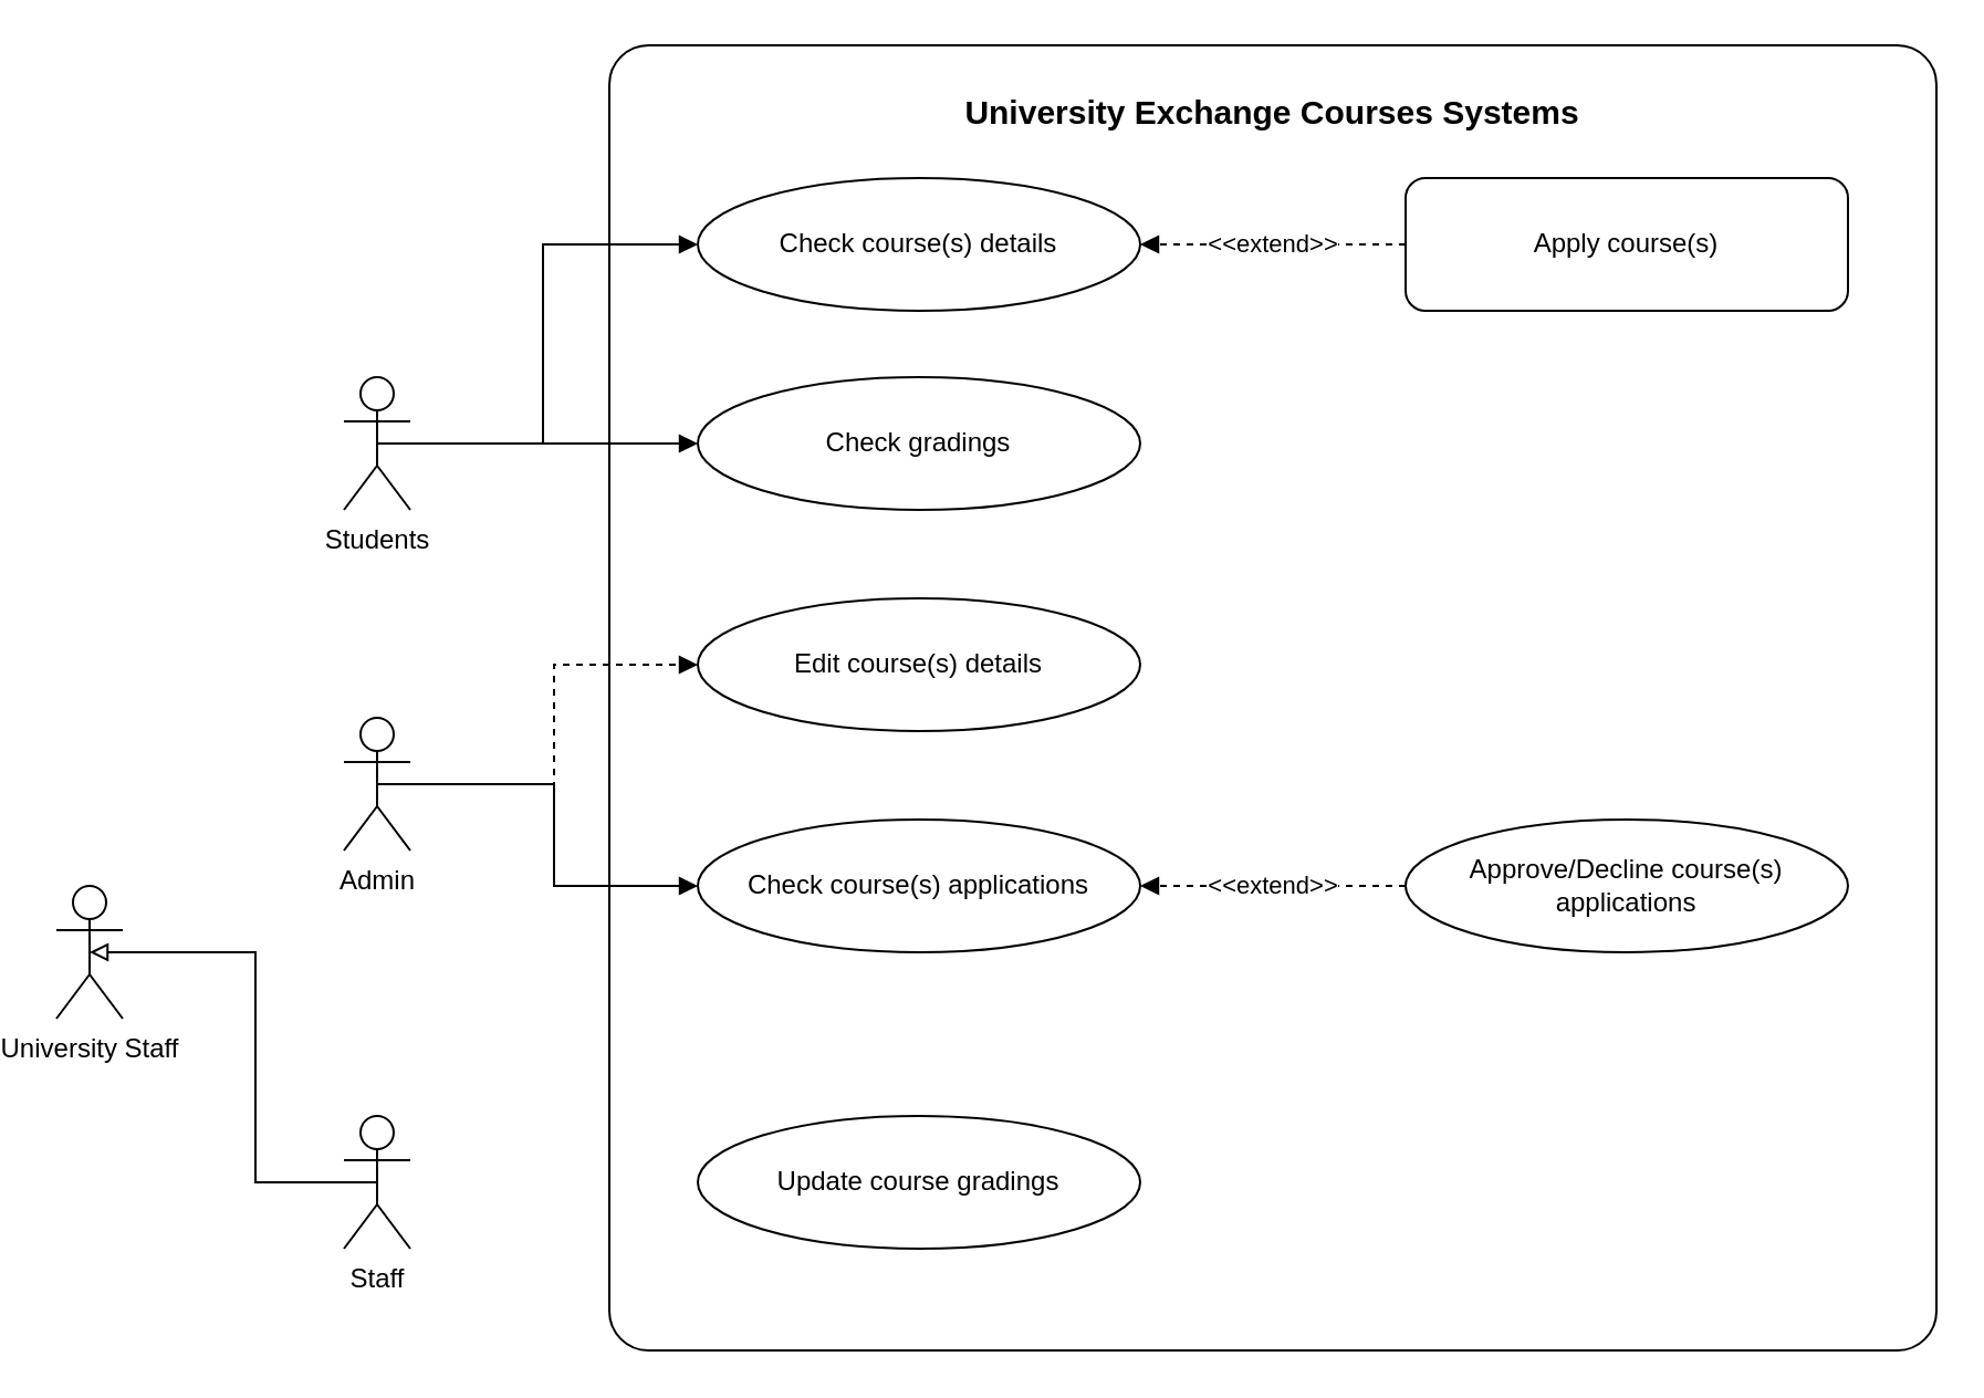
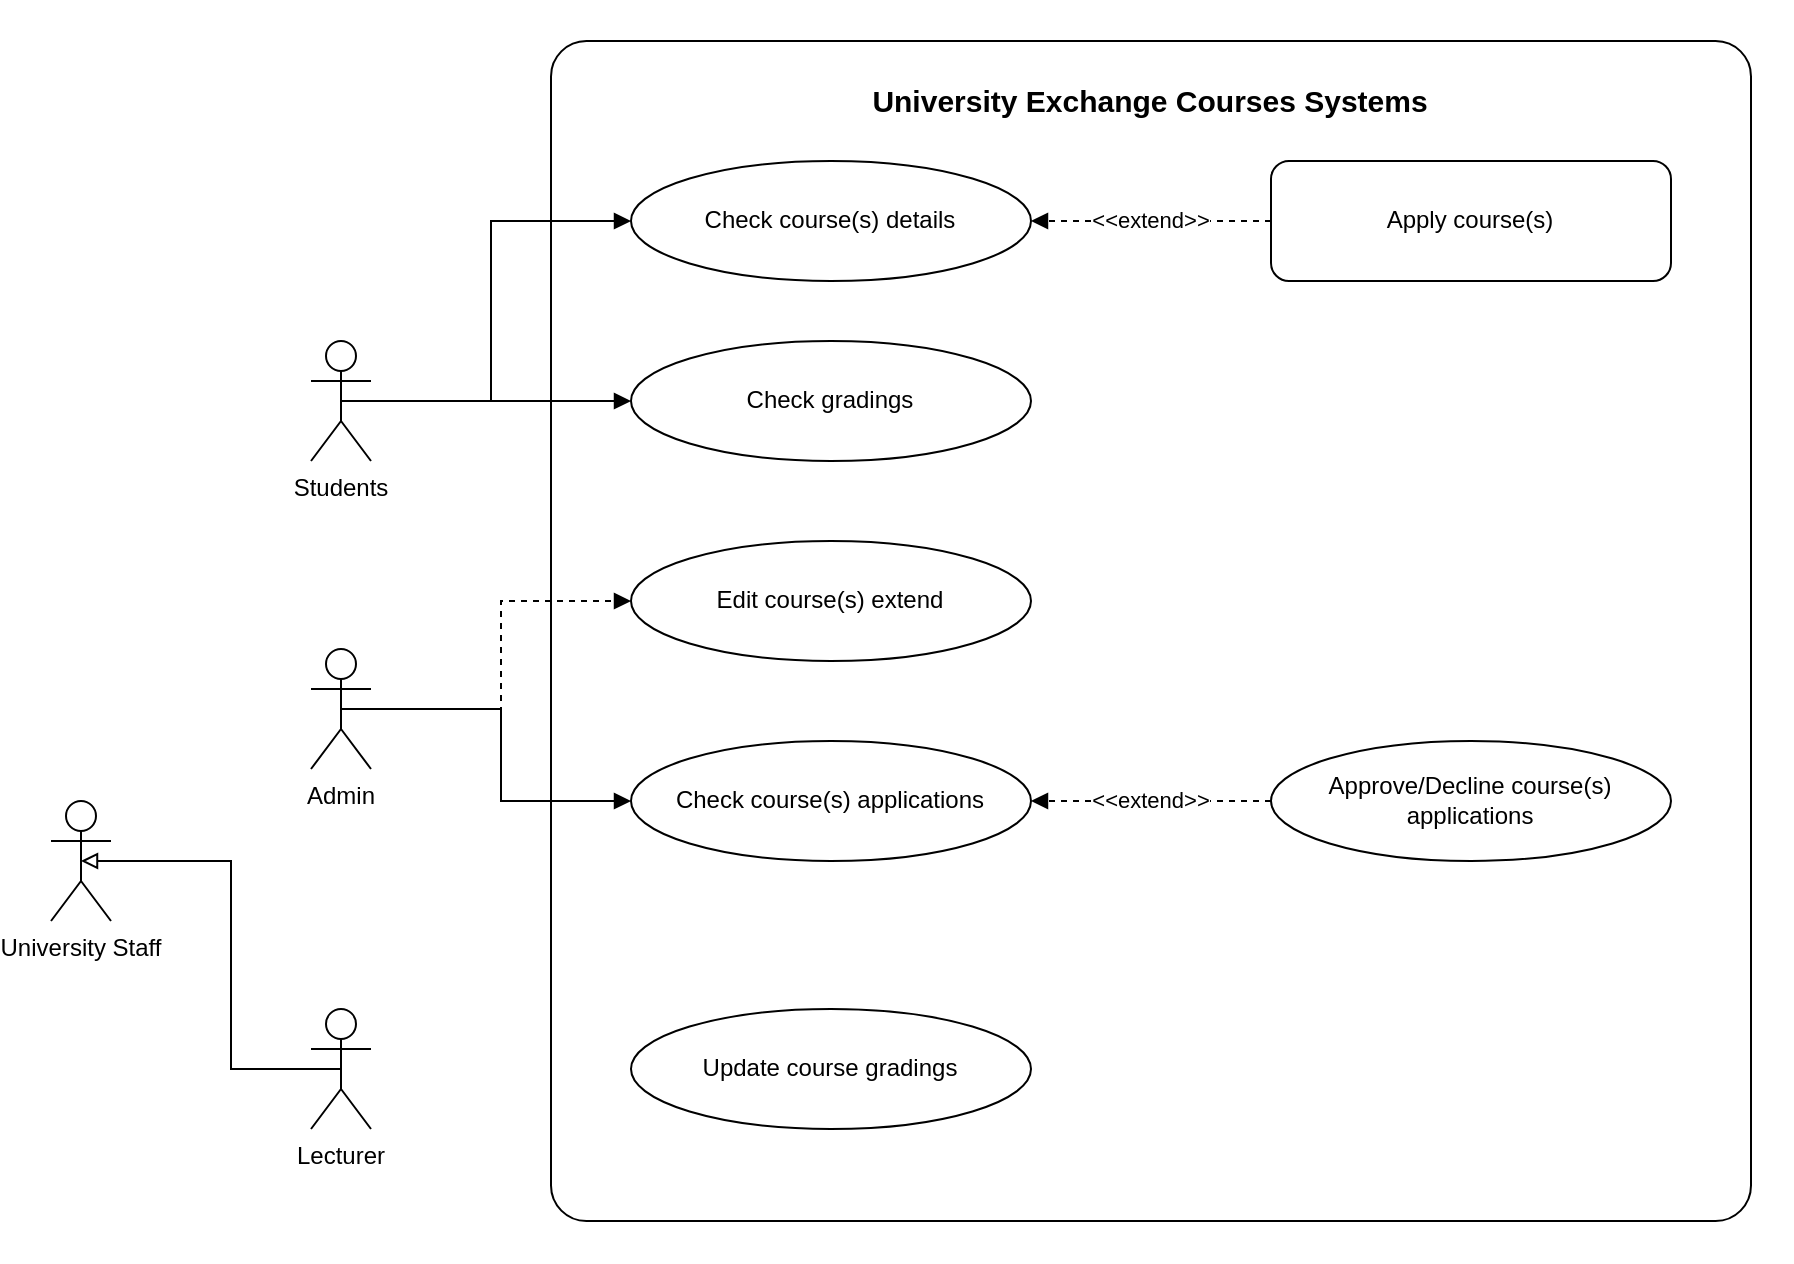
  <mxCell id="0" />
  <mxCell id="1" parent="0" />
  <mxCell id="2" value="" style="rounded=1;whiteSpace=wrap;html=1;arcSize=3;" vertex="1" parent="1"><mxGeometry x="270" y="20" width="600" height="590" as="geometry" /></mxCell>
  <mxCell id="3" value="Students" style="shape=umlActor;verticalLabelPosition=bottom;verticalAlign=top;html=1;outlineConnect=0;" vertex="1" parent="1"><mxGeometry x="150" y="170" width="30" height="60" as="geometry" /></mxCell>
  <mxCell id="4" style="edgeStyle=orthogonalEdgeStyle;rounded=0;orthogonalLoop=1;jettySize=auto;html=1;exitX=0.5;exitY=0.5;exitDx=0;exitDy=0;exitPerimeter=0;entryX=0;entryY=0.5;entryDx=0;entryDy=0;startArrow=none;startFill=0;endArrow=block;endFill=1;dashed=1;" edge="1" parent="1" source="6" target="17"><mxGeometry relative="1" as="geometry" /></mxCell>
  <mxCell id="5" style="edgeStyle=orthogonalEdgeStyle;rounded=0;orthogonalLoop=1;jettySize=auto;html=1;exitX=0.5;exitY=0.5;exitDx=0;exitDy=0;exitPerimeter=0;entryX=0;entryY=0.5;entryDx=0;entryDy=0;startArrow=none;startFill=0;endArrow=block;endFill=1;" edge="1" parent="1" source="6" target="18"><mxGeometry relative="1" as="geometry" /></mxCell>
  <mxCell id="6" value="Admin" style="shape=umlActor;verticalLabelPosition=bottom;verticalAlign=top;html=1;outlineConnect=0;" vertex="1" parent="1"><mxGeometry x="150" y="324" width="30" height="60" as="geometry" /></mxCell>
  <mxCell id="7" style="edgeStyle=orthogonalEdgeStyle;rounded=0;orthogonalLoop=1;jettySize=auto;html=1;exitX=0.5;exitY=0.5;exitDx=0;exitDy=0;exitPerimeter=0;entryX=0.5;entryY=0.5;entryDx=0;entryDy=0;entryPerimeter=0;startArrow=none;startFill=0;endArrow=block;endFill=0;" edge="1" parent="1" source="8" target="9"><mxGeometry relative="1" as="geometry"><Array as="points"><mxPoint x="110" y="534" /><mxPoint x="110" y="430" /></Array></mxGeometry></mxCell>
- <mxCell id="8" value="Staff" style="shape=umlActor;verticalLabelPosition=bottom;verticalAlign=top;html=1;outlineConnect=0;" vertex="1" parent="1"><mxGeometry x="150" y="504" width="30" height="60" as="geometry" /></mxCell>
+ <mxCell id="8" value="Lecturer" style="shape=umlActor;verticalLabelPosition=bottom;verticalAlign=top;html=1;outlineConnect=0;" vertex="1" parent="1"><mxGeometry x="150" y="504" width="30" height="60" as="geometry" /></mxCell>
  <mxCell id="9" value="University Staff" style="shape=umlActor;verticalLabelPosition=bottom;verticalAlign=top;html=1;outlineConnect=0;" vertex="1" parent="1"><mxGeometry x="20" y="400" width="30" height="60" as="geometry" /></mxCell>
  <mxCell id="10" value="&amp;lt;&amp;lt;extend&amp;gt;&amp;gt;" style="edgeStyle=orthogonalEdgeStyle;rounded=0;orthogonalLoop=1;jettySize=auto;html=1;exitX=0;exitY=0.5;exitDx=0;exitDy=0;entryX=1;entryY=0.5;entryDx=0;entryDy=0;startArrow=none;startFill=0;endArrow=block;endFill=1;dashed=1;" edge="1" parent="1" source="11" target="15"><mxGeometry relative="1" as="geometry" /></mxCell>
  <mxCell id="11" value="Apply course(s)" style="whiteSpace=wrap;html=1;rounded=1;" vertex="1" parent="1"><mxGeometry x="630" y="80" width="200" height="60" as="geometry" /></mxCell>
  <mxCell id="12" style="edgeStyle=orthogonalEdgeStyle;rounded=0;orthogonalLoop=1;jettySize=auto;html=1;exitX=0;exitY=0.5;exitDx=0;exitDy=0;entryX=0.5;entryY=0.5;entryDx=0;entryDy=0;entryPerimeter=0;startArrow=block;startFill=1;endArrow=none;endFill=0;" edge="1" parent="1" source="13" target="3"><mxGeometry relative="1" as="geometry" /></mxCell>
  <mxCell id="13" value="Check gradings" style="ellipse;whiteSpace=wrap;html=1;" vertex="1" parent="1"><mxGeometry x="310" y="170" width="200" height="60" as="geometry" /></mxCell>
  <mxCell id="14" style="edgeStyle=orthogonalEdgeStyle;rounded=0;orthogonalLoop=1;jettySize=auto;html=1;exitX=0;exitY=0.5;exitDx=0;exitDy=0;entryX=0.5;entryY=0.5;entryDx=0;entryDy=0;entryPerimeter=0;startArrow=block;startFill=1;endArrow=none;endFill=0;" edge="1" parent="1" source="15" target="3"><mxGeometry relative="1" as="geometry"><Array as="points"><mxPoint x="240" y="110" /><mxPoint x="240" y="200" /></Array></mxGeometry></mxCell>
  <mxCell id="15" value="Check course(s) details" style="ellipse;whiteSpace=wrap;html=1;" vertex="1" parent="1"><mxGeometry x="310" y="80" width="200" height="60" as="geometry" /></mxCell>
  <mxCell id="16" value="Update course gradings" style="ellipse;whiteSpace=wrap;html=1;" vertex="1" parent="1"><mxGeometry x="310" y="504" width="200" height="60" as="geometry" /></mxCell>
- <mxCell id="17" value="Edit course(s) details" style="ellipse;whiteSpace=wrap;html=1;" vertex="1" parent="1"><mxGeometry x="310" y="270" width="200" height="60" as="geometry" /></mxCell>
+ <mxCell id="17" value="Edit course(s) extend" style="ellipse;whiteSpace=wrap;html=1;" vertex="1" parent="1"><mxGeometry x="310" y="270" width="200" height="60" as="geometry" /></mxCell>
  <mxCell id="18" value="Check course(s) applications" style="ellipse;whiteSpace=wrap;html=1;" vertex="1" parent="1"><mxGeometry x="310" y="370" width="200" height="60" as="geometry" /></mxCell>
  <mxCell id="19" value="&amp;lt;&amp;lt;extend&amp;gt;&amp;gt;" style="edgeStyle=orthogonalEdgeStyle;rounded=0;orthogonalLoop=1;jettySize=auto;html=1;exitX=0;exitY=0.5;exitDx=0;exitDy=0;entryX=1;entryY=0.5;entryDx=0;entryDy=0;startArrow=none;startFill=0;endArrow=block;endFill=1;dashed=1;" edge="1" parent="1" source="20" target="18"><mxGeometry relative="1" as="geometry" /></mxCell>
  <mxCell id="20" value="Approve/Decline course(s) applications" style="ellipse;whiteSpace=wrap;html=1;" vertex="1" parent="1"><mxGeometry x="630" y="370" width="200" height="60" as="geometry" /></mxCell>
  <mxCell id="21" value="University Exchange Courses Systems" style="text;html=1;strokeColor=none;fillColor=none;align=center;verticalAlign=middle;whiteSpace=wrap;rounded=0;fontStyle=1;fontSize=15;" vertex="1" parent="1"><mxGeometry x="430" y="40" width="280" height="20" as="geometry" /></mxCell>
